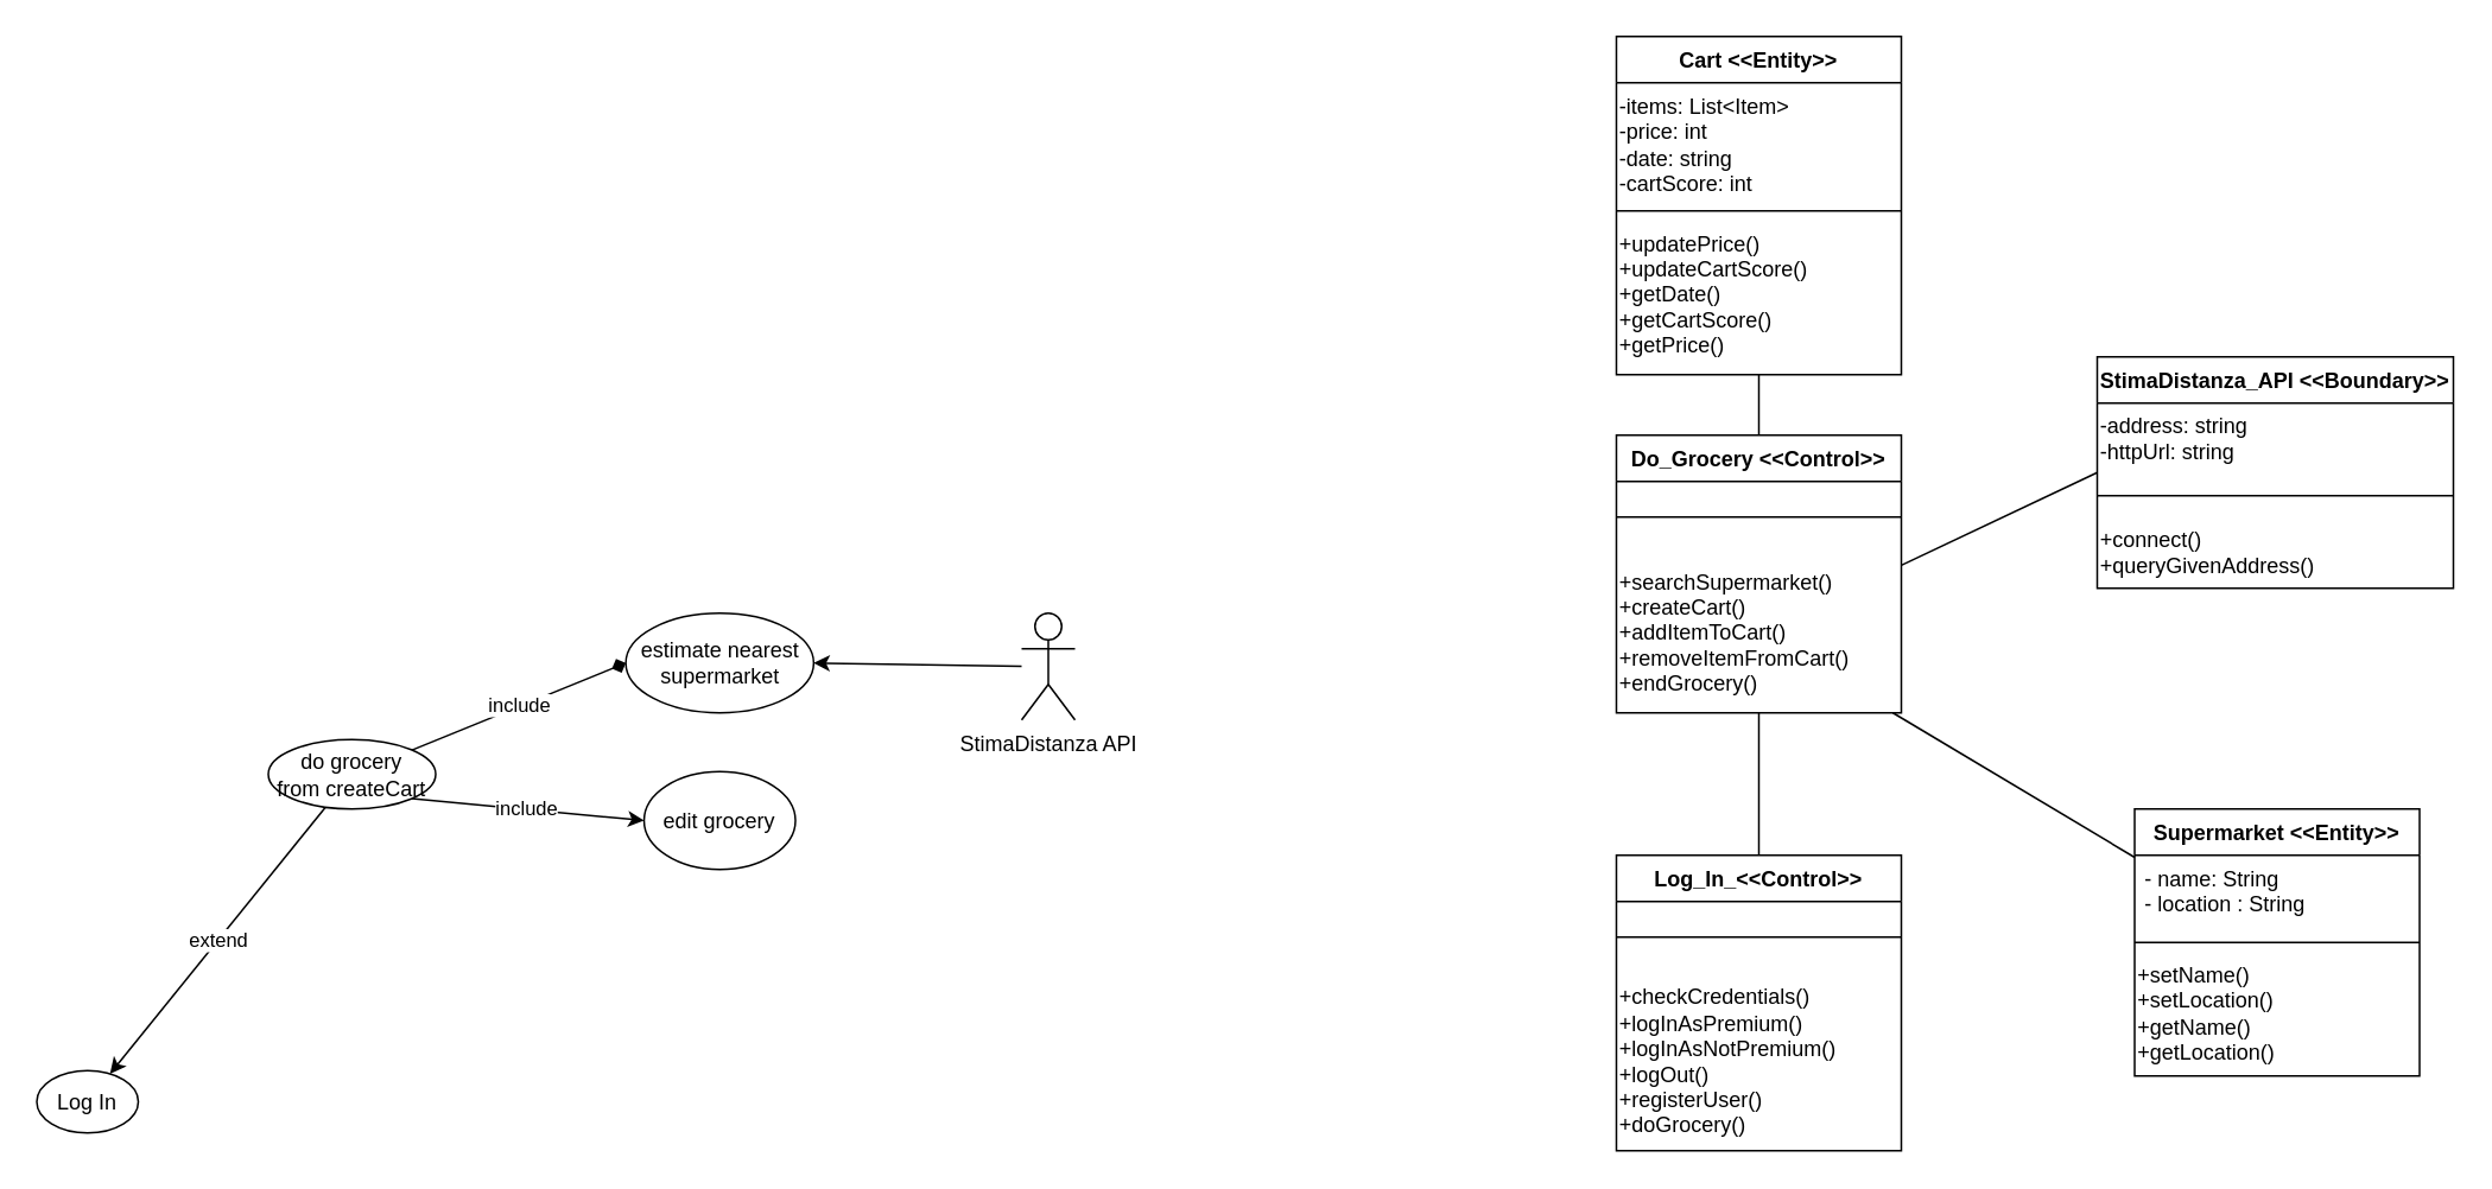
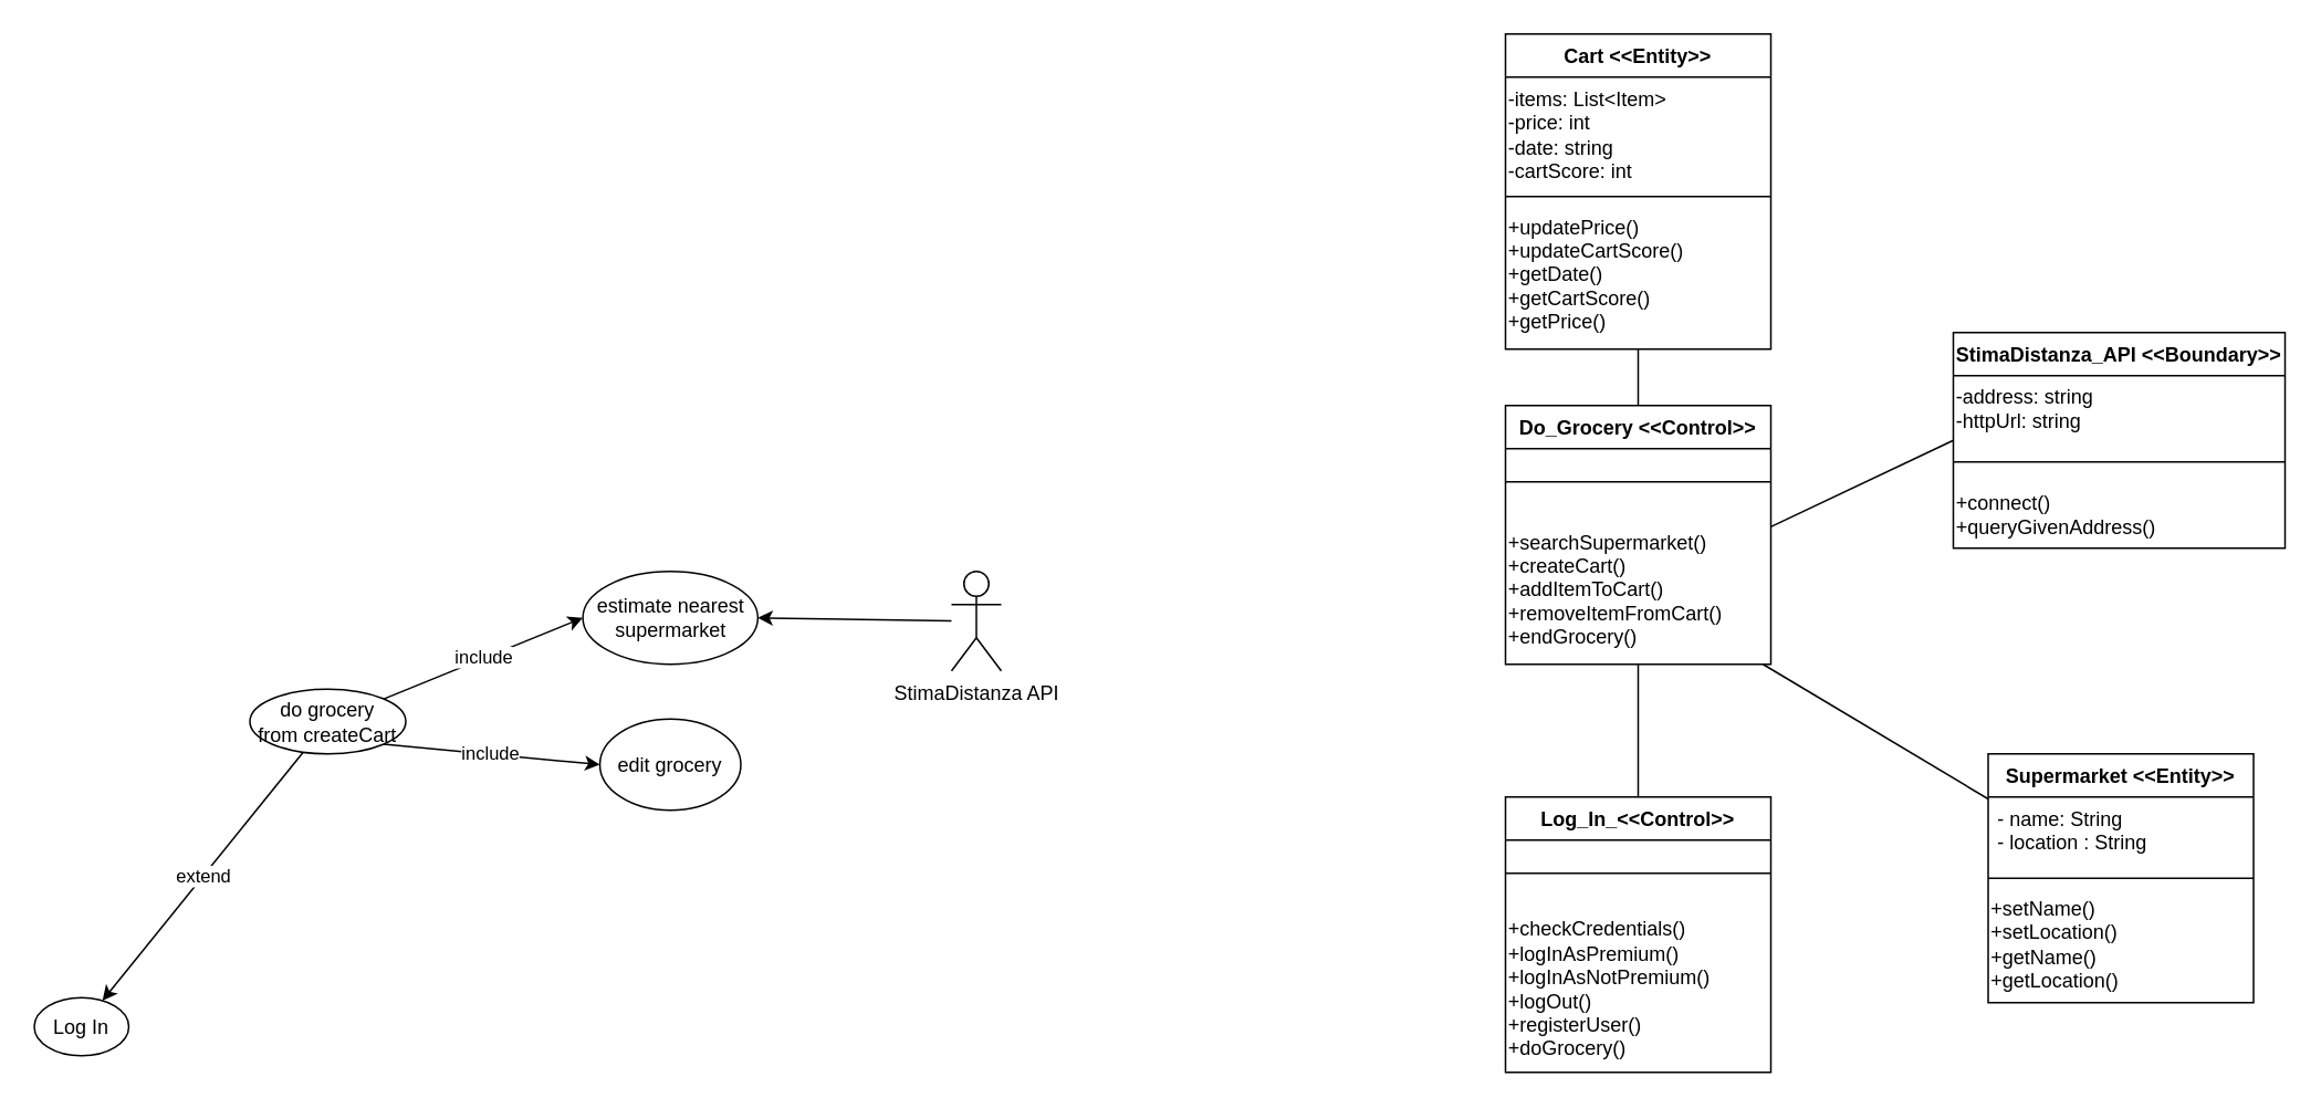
  <mxCell id="0" />
  <mxCell id="1" parent="0" />
  <mxCell id="2" value="estimate nearest supermarket" style="ellipse;whiteSpace=wrap;html=1;" vertex="1" parent="1"><mxGeometry x="350.75" y="344" width="105.5" height="56" as="geometry" /></mxCell>
  <mxCell id="3" value="edit grocery" style="ellipse;whiteSpace=wrap;html=1;" vertex="1" parent="1"><mxGeometry x="361" y="433" width="85" height="55" as="geometry" /></mxCell>
  <mxCell id="4" value="extend" style="edgeStyle=none;rounded=0;orthogonalLoop=1;jettySize=auto;html=1;" edge="1" parent="1" source="5" target="8"><mxGeometry relative="1" as="geometry" /></mxCell>
  <mxCell id="5" value="do grocery&lt;br&gt;from createCart" style="ellipse;whiteSpace=wrap;html=1;" vertex="1" parent="1"><mxGeometry x="150" y="415" width="94" height="39" as="geometry" /></mxCell>
- <mxCell id="6" value="include" style="endArrow=diamond;html=1;rounded=0;entryX=0;entryY=0.5;entryDx=0;entryDy=0;exitX=1;exitY=0;exitDx=0;exitDy=0;" edge="1" parent="1" source="5" target="2"><mxGeometry width="50" height="50" relative="1" as="geometry"><mxPoint x="359" y="451" as="sourcePoint" /><mxPoint x="416" y="535" as="targetPoint" /></mxGeometry></mxCell>
+ <mxCell id="6" value="include" style="endArrow=classic;html=1;rounded=0;entryX=0;entryY=0.5;entryDx=0;entryDy=0;exitX=1;exitY=0;exitDx=0;exitDy=0;" edge="1" parent="1" source="5" target="2"><mxGeometry width="50" height="50" relative="1" as="geometry"><mxPoint x="359" y="451" as="sourcePoint" /><mxPoint x="416" y="535" as="targetPoint" /></mxGeometry></mxCell>
  <mxCell id="7" value="include" style="endArrow=classic;html=1;rounded=0;exitX=1;exitY=1;exitDx=0;exitDy=0;entryX=0;entryY=0.5;entryDx=0;entryDy=0;" edge="1" parent="1" source="5" target="3"><mxGeometry width="50" height="50" relative="1" as="geometry"><mxPoint x="382" y="583" as="sourcePoint" /><mxPoint x="198" y="554" as="targetPoint" /></mxGeometry></mxCell>
  <mxCell id="8" value="Log In" style="ellipse;whiteSpace=wrap;html=1;" vertex="1" parent="1"><mxGeometry x="20" y="601" width="57" height="35" as="geometry" /></mxCell>
  <mxCell id="9" value="Log_In_&lt;&lt;Control&gt;&gt;" style="swimlane;fontStyle=1;align=center;verticalAlign=top;childLayout=stackLayout;horizontal=1;startSize=26;horizontalStack=0;resizeParent=1;resizeLast=0;collapsible=1;marginBottom=0;rounded=0;shadow=0;strokeWidth=1;" vertex="1" parent="1"><mxGeometry x="907" y="480" width="160" height="166" as="geometry"><mxRectangle x="340" y="380" width="170" height="26" as="alternateBounds" /></mxGeometry></mxCell>
  <mxCell id="10" value="" style="line;html=1;strokeWidth=1;align=left;verticalAlign=middle;spacingTop=-1;spacingLeft=3;spacingRight=3;rotatable=0;labelPosition=right;points=[];portConstraint=eastwest;" vertex="1" parent="9"><mxGeometry y="26" width="160" height="40" as="geometry" /></mxCell>
  <mxCell id="11" value="+checkCredentials()&lt;br&gt;+logInAsPremium()&lt;br&gt;+logInAsNotPremium()&lt;br&gt;+logOut()&lt;br&gt;+registerUser()&lt;br&gt;+doGrocery()" style="text;html=1;align=left;verticalAlign=middle;resizable=0;points=[];autosize=1;strokeColor=none;fillColor=none;" vertex="1" parent="9"><mxGeometry y="66" width="160" height="100" as="geometry" /></mxCell>
  <mxCell id="12" value="Do_Grocery &lt;&lt;Control&gt;&gt;" style="swimlane;fontStyle=1;align=center;verticalAlign=top;childLayout=stackLayout;horizontal=1;startSize=26;horizontalStack=0;resizeParent=1;resizeLast=0;collapsible=1;marginBottom=0;rounded=0;shadow=0;strokeWidth=1;" vertex="1" parent="1"><mxGeometry x="907" y="244" width="160" height="156" as="geometry"><mxRectangle x="340" y="380" width="170" height="26" as="alternateBounds" /></mxGeometry></mxCell>
  <mxCell id="13" value="" style="line;html=1;strokeWidth=1;align=left;verticalAlign=middle;spacingTop=-1;spacingLeft=3;spacingRight=3;rotatable=0;labelPosition=right;points=[];portConstraint=eastwest;" vertex="1" parent="12"><mxGeometry y="26" width="160" height="40" as="geometry" /></mxCell>
  <mxCell id="14" value="+searchSupermarket()&lt;br&gt;+createCart()&lt;br&gt;+addItemToCart()&lt;br&gt;+removeItemFromCart()&lt;br&gt;+endGrocery()" style="text;html=1;align=left;verticalAlign=middle;resizable=0;points=[];autosize=1;strokeColor=none;fillColor=none;" vertex="1" parent="12"><mxGeometry y="66" width="160" height="90" as="geometry" /></mxCell>
  <mxCell id="15" value="StimaDistanza API" style="shape=umlActor;verticalLabelPosition=bottom;verticalAlign=top;html=1;outlineConnect=0;" vertex="1" parent="1"><mxGeometry x="573" y="344" width="30" height="60" as="geometry" /></mxCell>
  <mxCell id="16" value="" style="endArrow=classic;html=1;rounded=0;entryX=1;entryY=0.5;entryDx=0;entryDy=0;" edge="1" parent="1" source="15" target="2"><mxGeometry width="50" height="50" relative="1" as="geometry"><mxPoint x="366" y="676" as="sourcePoint" /><mxPoint x="497" y="390" as="targetPoint" /></mxGeometry></mxCell>
  <mxCell id="17" value="StimaDistanza_API &lt;&lt;Boundary&gt;&gt;" style="swimlane;fontStyle=1;align=center;verticalAlign=top;childLayout=stackLayout;horizontal=1;startSize=26;horizontalStack=0;resizeParent=1;resizeLast=0;collapsible=1;marginBottom=0;rounded=0;shadow=0;strokeWidth=1;" vertex="1" parent="1"><mxGeometry x="1177" y="200" width="200" height="130" as="geometry"><mxRectangle x="340" y="380" width="170" height="26" as="alternateBounds" /></mxGeometry></mxCell>
  <mxCell id="18" value="-address: string&lt;br&gt;-httpUrl: string" style="text;html=1;align=left;verticalAlign=middle;resizable=0;points=[];autosize=1;strokeColor=none;fillColor=none;" vertex="1" parent="17"><mxGeometry y="26" width="200" height="40" as="geometry" /></mxCell>
  <mxCell id="19" value="" style="line;html=1;strokeWidth=1;align=left;verticalAlign=middle;spacingTop=-1;spacingLeft=3;spacingRight=3;rotatable=0;labelPosition=right;points=[];portConstraint=eastwest;" vertex="1" parent="17"><mxGeometry y="66" width="200" height="24" as="geometry" /></mxCell>
  <mxCell id="20" value="+connect()&lt;br&gt;+queryGivenAddress()" style="text;html=1;align=left;verticalAlign=middle;resizable=0;points=[];autosize=1;strokeColor=none;fillColor=none;" vertex="1" parent="17"><mxGeometry y="90" width="200" height="40" as="geometry" /></mxCell>
  <mxCell id="21" value="Supermarket &lt;&lt;Entity&gt;&gt;" style="swimlane;fontStyle=1;align=center;verticalAlign=top;childLayout=stackLayout;horizontal=1;startSize=26;horizontalStack=0;resizeParent=1;resizeLast=0;collapsible=1;marginBottom=0;rounded=0;shadow=0;strokeWidth=1;" vertex="1" parent="1"><mxGeometry x="1198" y="454" width="160" height="150" as="geometry"><mxRectangle x="340" y="380" width="170" height="26" as="alternateBounds" /></mxGeometry></mxCell>
  <mxCell id="22" value="- name: String&#10;- location : String&#10;" style="text;align=left;verticalAlign=top;spacingLeft=4;spacingRight=4;overflow=hidden;rotatable=0;points=[[0,0.5],[1,0.5]];portConstraint=eastwest;" vertex="1" parent="21"><mxGeometry y="26" width="160" height="44" as="geometry" /></mxCell>
  <mxCell id="23" value="" style="line;html=1;strokeWidth=1;align=left;verticalAlign=middle;spacingTop=-1;spacingLeft=3;spacingRight=3;rotatable=0;labelPosition=right;points=[];portConstraint=eastwest;" vertex="1" parent="21"><mxGeometry y="70" width="160" height="10" as="geometry" /></mxCell>
  <mxCell id="24" value="+setName()&lt;br&gt;+setLocation()&lt;br&gt;+getName()&lt;br&gt;+getLocation()" style="text;html=1;align=left;verticalAlign=middle;resizable=0;points=[];autosize=1;strokeColor=none;fillColor=none;" vertex="1" parent="21"><mxGeometry y="80" width="160" height="70" as="geometry" /></mxCell>
  <mxCell id="25" value="" style="endArrow=none;html=1;rounded=0;exitX=0.5;exitY=0;exitDx=0;exitDy=0;" edge="1" parent="1" source="9" target="14"><mxGeometry width="50" height="50" relative="1" as="geometry"><mxPoint x="967" y="450" as="sourcePoint" /><mxPoint x="1017" y="400" as="targetPoint" /></mxGeometry></mxCell>
  <mxCell id="26" value="" style="endArrow=none;html=1;rounded=0;" edge="1" parent="1" source="21" target="14"><mxGeometry width="50" height="50" relative="1" as="geometry"><mxPoint x="967" y="450" as="sourcePoint" /><mxPoint x="1017" y="400" as="targetPoint" /></mxGeometry></mxCell>
  <mxCell id="27" value="" style="endArrow=none;html=1;rounded=0;entryX=0;entryY=0.5;entryDx=0;entryDy=0;" edge="1" parent="1" source="14" target="17"><mxGeometry width="50" height="50" relative="1" as="geometry"><mxPoint x="967" y="450" as="sourcePoint" /><mxPoint x="1017" y="400" as="targetPoint" /></mxGeometry></mxCell>
  <mxCell id="28" value="Cart &lt;&lt;Entity&gt;&gt;" style="swimlane;fontStyle=1;align=center;verticalAlign=top;childLayout=stackLayout;horizontal=1;startSize=26;horizontalStack=0;resizeParent=1;resizeLast=0;collapsible=1;marginBottom=0;rounded=0;shadow=0;strokeWidth=1;" vertex="1" parent="1"><mxGeometry x="907" y="20" width="160" height="190" as="geometry"><mxRectangle x="340" y="380" width="170" height="26" as="alternateBounds" /></mxGeometry></mxCell>
  <mxCell id="29" value="-items: List&amp;lt;Item&amp;gt;&lt;br&gt;-price: int&lt;br&gt;-date: string&lt;br&gt;-cartScore: int" style="text;html=1;align=left;verticalAlign=middle;resizable=0;points=[];autosize=1;strokeColor=none;fillColor=none;" vertex="1" parent="28"><mxGeometry y="26" width="160" height="70" as="geometry" /></mxCell>
  <mxCell id="30" value="" style="line;html=1;strokeWidth=1;align=left;verticalAlign=middle;spacingTop=-1;spacingLeft=3;spacingRight=3;rotatable=0;labelPosition=right;points=[];portConstraint=eastwest;" vertex="1" parent="28"><mxGeometry y="96" width="160" height="4" as="geometry" /></mxCell>
  <mxCell id="31" value="+updatePrice()&lt;br&gt;+updateCartScore()&lt;br&gt;+getDate()&lt;br&gt;+getCartScore()&lt;br&gt;+getPrice()" style="text;html=1;align=left;verticalAlign=middle;resizable=0;points=[];autosize=1;strokeColor=none;fillColor=none;" vertex="1" parent="28"><mxGeometry y="100" width="160" height="90" as="geometry" /></mxCell>
  <mxCell id="32" value="" style="endArrow=none;html=1;rounded=0;exitX=0.5;exitY=0;exitDx=0;exitDy=0;" edge="1" parent="1" source="12" target="31"><mxGeometry width="50" height="50" relative="1" as="geometry"><mxPoint x="957" y="270" as="sourcePoint" /><mxPoint x="1007" y="220" as="targetPoint" /></mxGeometry></mxCell>
